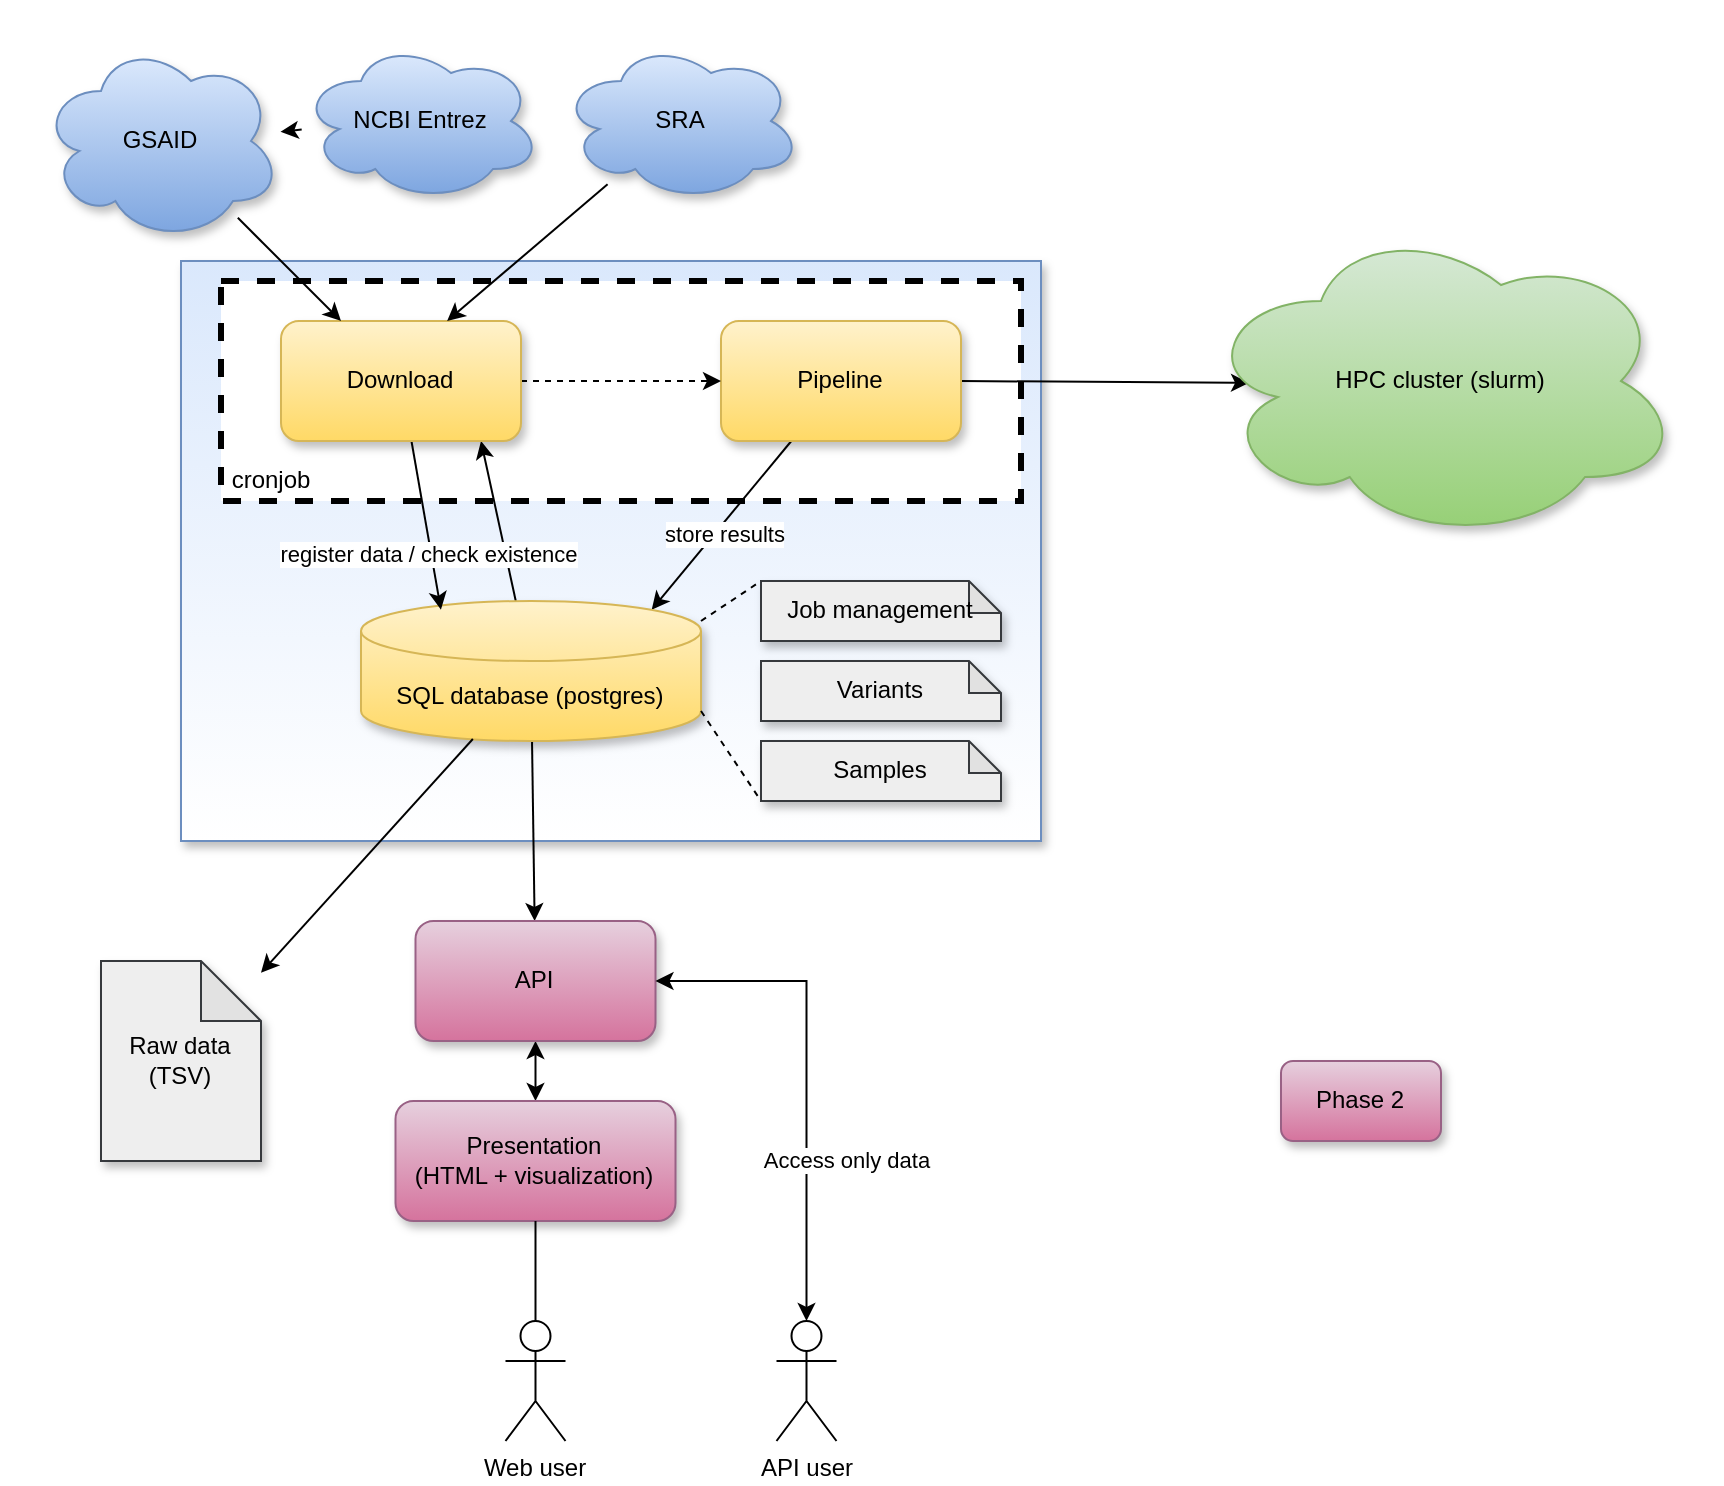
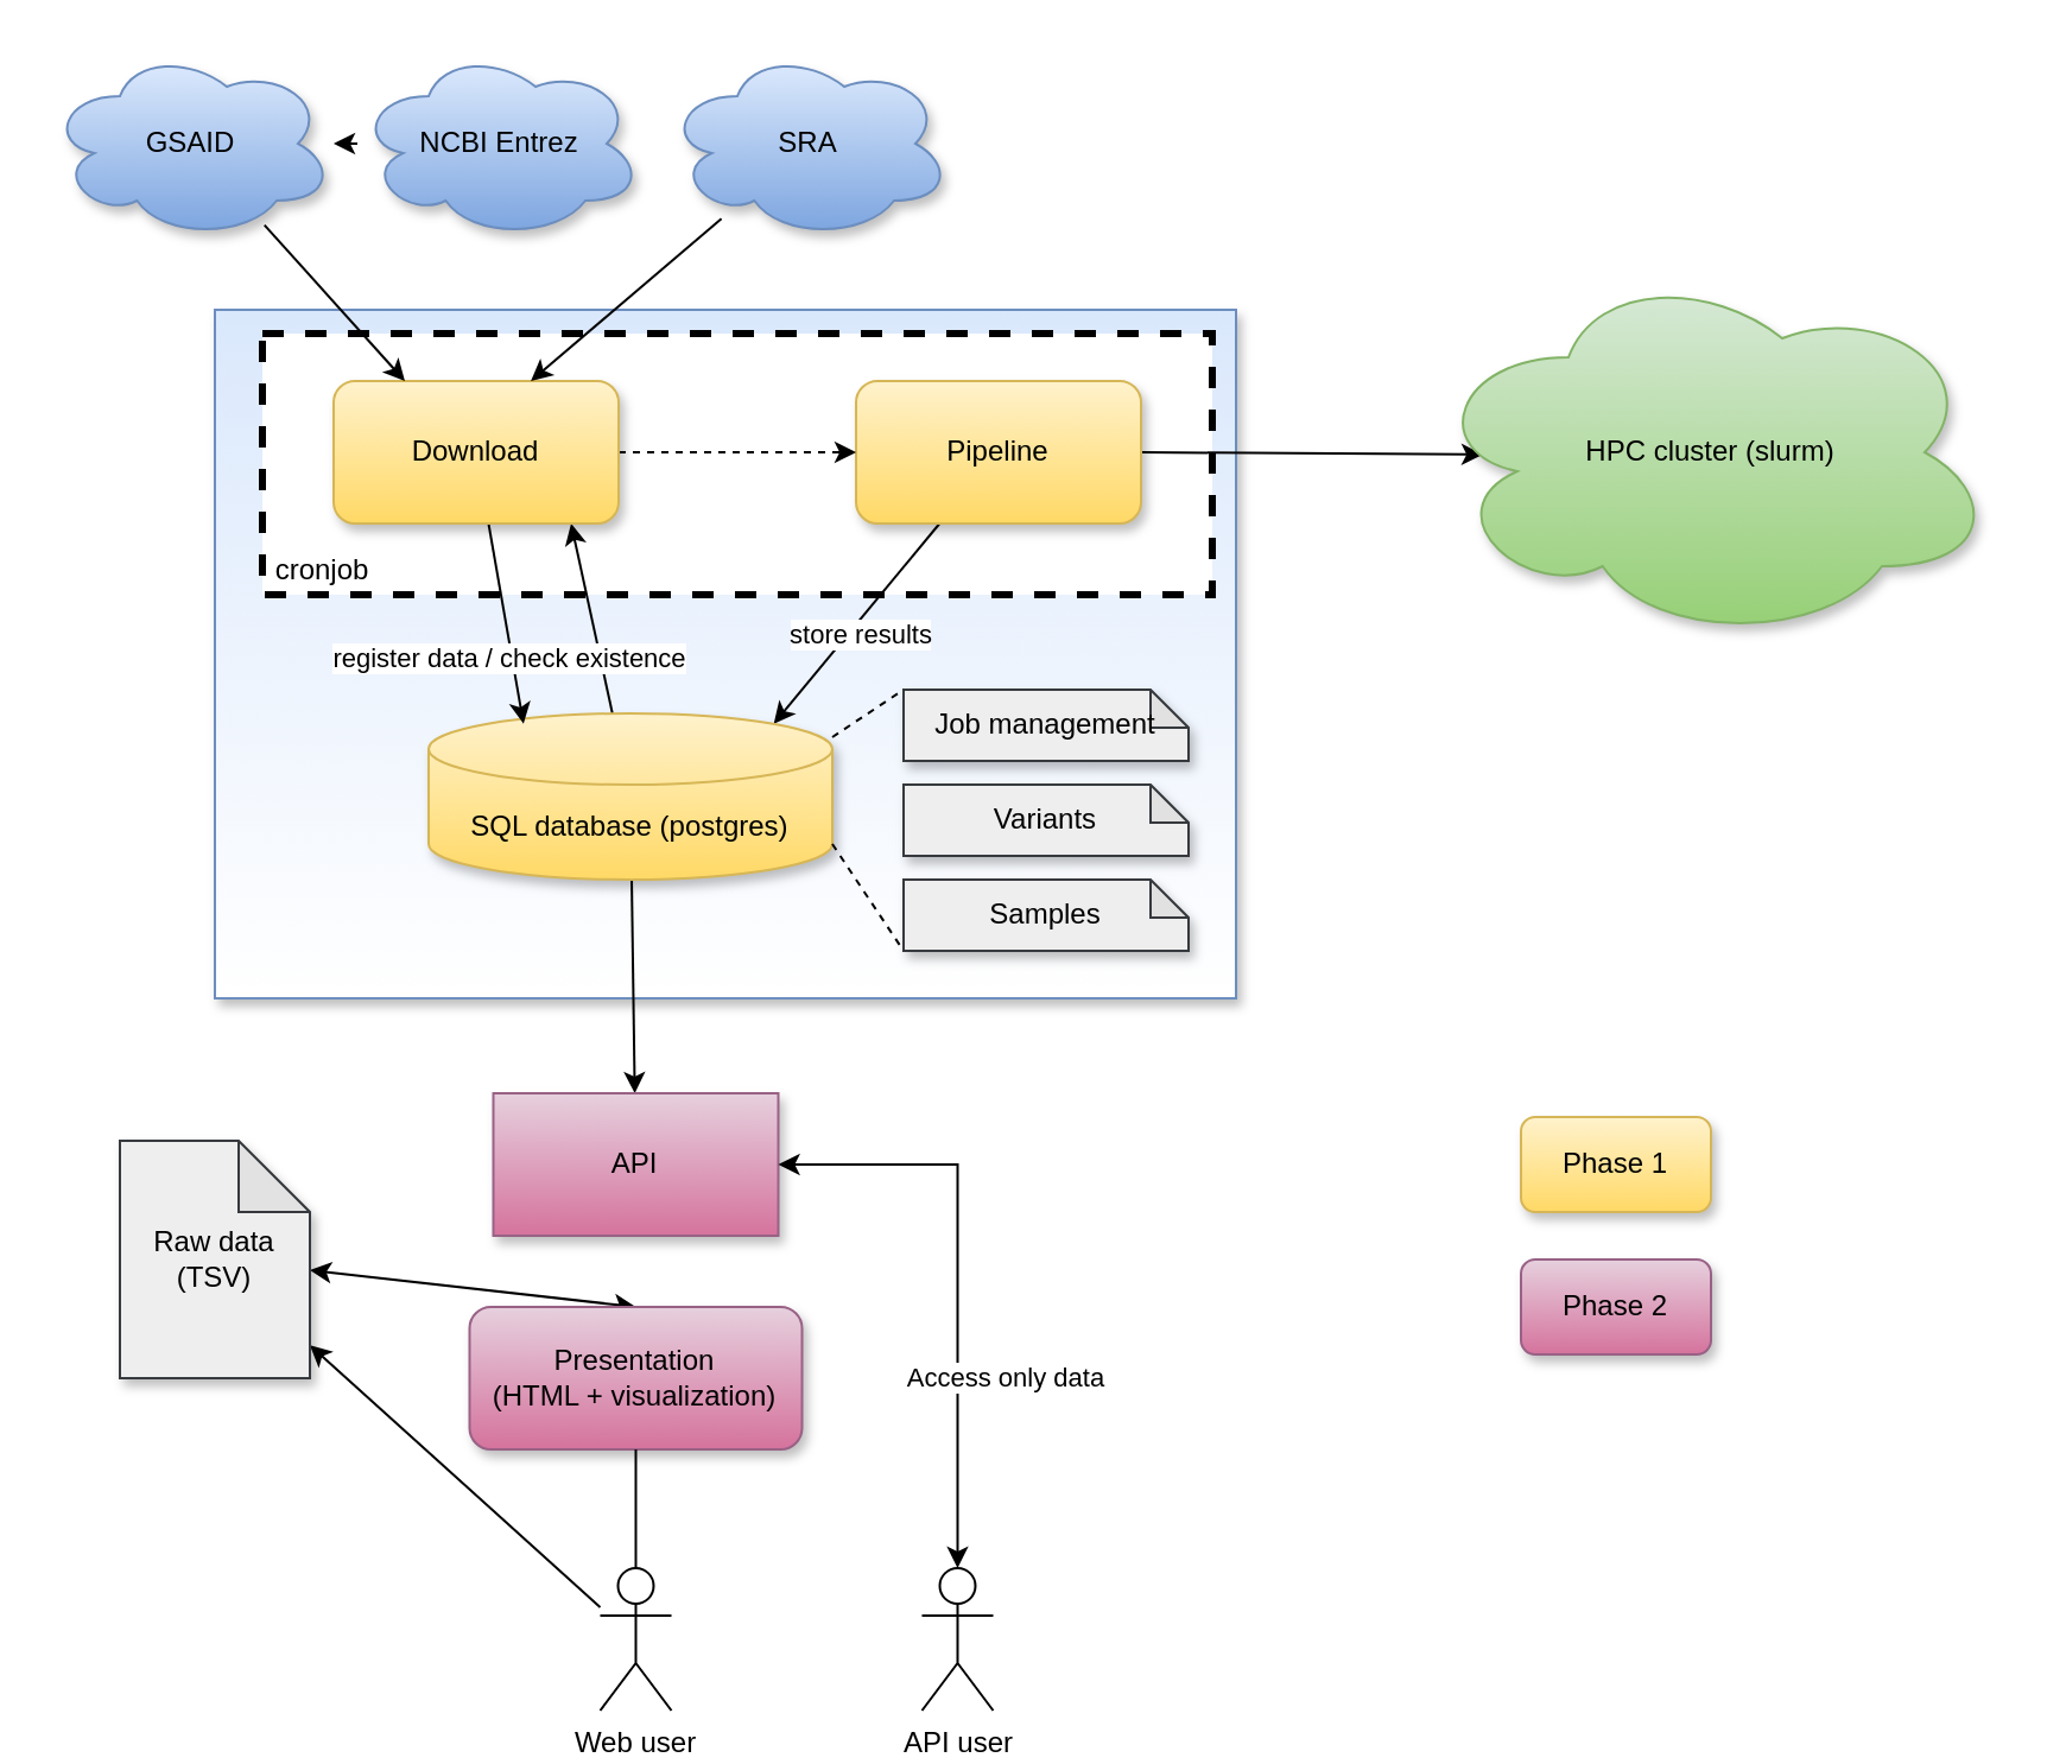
  <mxCell id="0" />
  <mxCell id="1" parent="0" />
  <mxCell id="2" value="" style="rounded=0;whiteSpace=wrap;html=1;shadow=1;fillColor=#dae8fc;strokeColor=#6c8ebf;gradientColor=#ffffff;" vertex="1" parent="1"><mxGeometry x="90" y="130" width="430" height="290" as="geometry" /></mxCell>
  <mxCell id="3" value="" style="rounded=0;whiteSpace=wrap;html=1;dashed=1;strokeWidth=3;" vertex="1" parent="1"><mxGeometry x="110" y="140" width="400" height="110" as="geometry" /></mxCell>
- <mxCell id="4" style="edgeStyle=none;rounded=0;orthogonalLoop=1;jettySize=auto;html=1;exitX=0.5;exitY=0;exitDx=0;exitDy=0;entryX=0.5;entryY=1;entryDx=0;entryDy=0;startArrow=classic;startFill=1;" edge="1" parent="1" source="5" target="19"><mxGeometry relative="1" as="geometry" /></mxCell>
+ <mxCell id="4" style="edgeStyle=none;rounded=0;orthogonalLoop=1;jettySize=auto;html=1;exitX=0.5;exitY=0;exitDx=0;exitDy=0;startArrow=classic;startFill=1;" edge="1" parent="1" source="5" target="39"><mxGeometry relative="1" as="geometry" /></mxCell>
  <mxCell id="5" value="Presentation&lt;br&gt;(HTML + visualization)" style="rounded=1;whiteSpace=wrap;html=1;gradientColor=#d5739d;fillColor=#e6d0de;strokeColor=#996185;shadow=1;" vertex="1" parent="1"><mxGeometry x="197.25" y="550" width="140" height="60" as="geometry" /></mxCell>
  <mxCell id="6" style="edgeStyle=orthogonalEdgeStyle;rounded=0;orthogonalLoop=1;jettySize=auto;html=1;entryX=0.5;entryY=1;entryDx=0;entryDy=0;endArrow=none;endFill=0;" edge="1" parent="1" source="7" target="5"><mxGeometry relative="1" as="geometry"><mxPoint x="262.75" y="615" as="targetPoint" /></mxGeometry></mxCell>
  <mxCell id="7" value="Web user" style="shape=umlActor;verticalLabelPosition=bottom;verticalAlign=top;html=1;outlineConnect=0;" vertex="1" parent="1"><mxGeometry x="252.25" y="660" width="30" height="60" as="geometry" /></mxCell>
  <mxCell id="8" style="edgeStyle=none;rounded=0;orthogonalLoop=1;jettySize=auto;html=1;entryX=0.855;entryY=0;entryDx=0;entryDy=4.35;entryPerimeter=0;" edge="1" parent="1" source="11" target="14"><mxGeometry relative="1" as="geometry" /></mxCell>
  <mxCell id="9" value="store results" style="edgeLabel;html=1;align=center;verticalAlign=middle;resizable=0;points=[];" vertex="1" connectable="0" parent="8"><mxGeometry x="-0.358" y="3" relative="1" as="geometry"><mxPoint x="-13.19" y="17.73" as="offset" /></mxGeometry></mxCell>
  <mxCell id="10" style="edgeStyle=none;rounded=0;orthogonalLoop=1;jettySize=auto;html=1;exitX=1;exitY=0.5;exitDx=0;exitDy=0;entryX=0.1;entryY=0.506;entryDx=0;entryDy=0;entryPerimeter=0;" edge="1" parent="1" source="11" target="30"><mxGeometry relative="1" as="geometry" /></mxCell>
  <mxCell id="11" value="Pipeline" style="rounded=1;whiteSpace=wrap;html=1;gradientColor=#ffd966;fillColor=#fff2cc;strokeColor=#d6b656;shadow=1;" vertex="1" parent="1"><mxGeometry x="360" y="160" width="120" height="60" as="geometry" /></mxCell>
  <mxCell id="12" style="edgeStyle=none;rounded=0;orthogonalLoop=1;jettySize=auto;html=1;" edge="1" parent="1" source="14"><mxGeometry relative="1" as="geometry"><mxPoint x="240" y="220" as="targetPoint" /></mxGeometry></mxCell>
  <mxCell id="13" style="edgeStyle=none;rounded=0;orthogonalLoop=1;jettySize=auto;html=1;" edge="1" parent="1" source="14" target="19"><mxGeometry relative="1" as="geometry" /></mxCell>
  <mxCell id="14" value="SQL database (postgres)" style="shape=cylinder3;whiteSpace=wrap;html=1;boundedLbl=1;backgroundOutline=1;size=15;gradientColor=#ffd966;fillColor=#fff2cc;strokeColor=#d6b656;shadow=1;" vertex="1" parent="1"><mxGeometry x="180" y="300" width="170" height="70" as="geometry" /></mxCell>
  <mxCell id="15" style="rounded=0;orthogonalLoop=1;jettySize=auto;html=1;entryX=0.235;entryY=0.062;entryDx=0;entryDy=0;entryPerimeter=0;" edge="1" parent="1" source="18" target="14"><mxGeometry relative="1" as="geometry" /></mxCell>
  <mxCell id="16" value="register data / check existence" style="edgeLabel;html=1;align=center;verticalAlign=middle;resizable=0;points=[];" vertex="1" connectable="0" parent="15"><mxGeometry x="0.339" y="-2" relative="1" as="geometry"><mxPoint as="offset" /></mxGeometry></mxCell>
  <mxCell id="17" style="edgeStyle=none;rounded=0;orthogonalLoop=1;jettySize=auto;html=1;entryX=0;entryY=0.5;entryDx=0;entryDy=0;dashed=1;" edge="1" parent="1" source="18" target="11"><mxGeometry relative="1" as="geometry" /></mxCell>
  <mxCell id="18" value="Download" style="rounded=1;whiteSpace=wrap;html=1;gradientColor=#ffd966;fillColor=#fff2cc;strokeColor=#d6b656;shadow=1;" vertex="1" parent="1"><mxGeometry x="140" y="160" width="120" height="60" as="geometry" /></mxCell>
- <mxCell id="19" value="API" style="rounded=1;whiteSpace=wrap;html=1;gradientColor=#d5739d;fillColor=#e6d0de;strokeColor=#996185;shadow=1;" vertex="1" parent="1"><mxGeometry x="207.25" y="460" width="120" height="60" as="geometry" /></mxCell>
+ <mxCell id="19" value="API" style="whiteSpace=wrap;html=1;gradientColor=#d5739d;fillColor=#e6d0de;strokeColor=#996185;shadow=1;rounded=0;" vertex="1" parent="1"><mxGeometry x="207.25" y="460" width="120" height="60" as="geometry" /></mxCell>
  <mxCell id="20" style="edgeStyle=none;rounded=0;orthogonalLoop=1;jettySize=auto;html=1;entryX=1;entryY=0.5;entryDx=0;entryDy=0;startArrow=classic;startFill=1;" edge="1" parent="1" source="22" target="19"><mxGeometry relative="1" as="geometry"><Array as="points"><mxPoint x="402.75" y="490" /></Array></mxGeometry></mxCell>
  <mxCell id="21" value="Access only data" style="edgeLabel;html=1;align=center;verticalAlign=middle;resizable=0;points=[];" vertex="1" connectable="0" parent="20"><mxGeometry x="-0.173" y="-1" relative="1" as="geometry"><mxPoint x="19" y="21" as="offset" /></mxGeometry></mxCell>
  <mxCell id="22" value="API user" style="shape=umlActor;verticalLabelPosition=bottom;verticalAlign=top;html=1;outlineConnect=0;" vertex="1" parent="1"><mxGeometry x="387.75" y="660" width="30" height="60" as="geometry" /></mxCell>
  <mxCell id="23" style="edgeStyle=none;rounded=0;orthogonalLoop=1;jettySize=auto;html=1;entryX=0.25;entryY=0;entryDx=0;entryDy=0;" edge="1" parent="1" source="24" target="18"><mxGeometry relative="1" as="geometry" /></mxCell>
- <mxCell id="24" value="GSAID" style="ellipse;shape=cloud;whiteSpace=wrap;html=1;gradientColor=#7ea6e0;fillColor=#dae8fc;strokeColor=#6c8ebf;shadow=1;" vertex="1" parent="1"><mxGeometry x="20" y="20" width="120" height="100" as="geometry" /></mxCell>
+ <mxCell id="24" value="GSAID" style="ellipse;shape=cloud;whiteSpace=wrap;html=1;gradientColor=#7ea6e0;fillColor=#dae8fc;strokeColor=#6c8ebf;shadow=1;" vertex="1" parent="1"><mxGeometry x="20" y="20" width="120" height="80" as="geometry" /></mxCell>
  <mxCell id="25" style="edgeStyle=none;rounded=0;orthogonalLoop=1;jettySize=auto;html=1;" edge="1" parent="1" source="26" target="24"><mxGeometry relative="1" as="geometry" /></mxCell>
  <mxCell id="26" value="NCBI Entrez" style="ellipse;shape=cloud;whiteSpace=wrap;html=1;gradientColor=#7ea6e0;fillColor=#dae8fc;strokeColor=#6c8ebf;shadow=1;" vertex="1" parent="1"><mxGeometry x="150" y="20" width="120" height="80" as="geometry" /></mxCell>
  <mxCell id="27" style="edgeStyle=none;rounded=0;orthogonalLoop=1;jettySize=auto;html=1;entryX=0.692;entryY=0;entryDx=0;entryDy=0;entryPerimeter=0;" edge="1" parent="1" source="28" target="18"><mxGeometry relative="1" as="geometry" /></mxCell>
  <mxCell id="28" value="SRA" style="ellipse;shape=cloud;whiteSpace=wrap;html=1;gradientColor=#7ea6e0;fillColor=#dae8fc;strokeColor=#6c8ebf;shadow=1;" vertex="1" parent="1"><mxGeometry x="280" y="20" width="120" height="80" as="geometry" /></mxCell>
  <mxCell id="29" value="cronjob" style="text;html=1;align=center;verticalAlign=middle;resizable=0;points=[];autosize=1;" vertex="1" parent="1"><mxGeometry x="110" y="230" width="50" height="20" as="geometry" /></mxCell>
  <mxCell id="30" value="HPC cluster (slurm)" style="ellipse;shape=cloud;whiteSpace=wrap;html=1;gradientColor=#97d077;fillColor=#d5e8d4;strokeColor=#82b366;shadow=1;" vertex="1" parent="1"><mxGeometry x="600" y="110" width="240" height="160" as="geometry" /></mxCell>
  <mxCell id="31" value="Job management" style="shape=note;whiteSpace=wrap;html=1;backgroundOutline=1;darkOpacity=0.05;strokeWidth=1;size=16;fillColor=#eeeeee;strokeColor=#36393d;shadow=1;" vertex="1" parent="1"><mxGeometry x="380" y="290" width="120" height="30" as="geometry" /></mxCell>
  <mxCell id="32" value="Variants" style="shape=note;whiteSpace=wrap;html=1;backgroundOutline=1;darkOpacity=0.05;strokeWidth=1;size=16;fillColor=#eeeeee;strokeColor=#36393d;shadow=1;" vertex="1" parent="1"><mxGeometry x="380" y="330" width="120" height="30" as="geometry" /></mxCell>
  <mxCell id="33" value="Samples" style="shape=note;whiteSpace=wrap;html=1;backgroundOutline=1;darkOpacity=0.05;strokeWidth=1;size=16;fillColor=#eeeeee;strokeColor=#36393d;shadow=1;" vertex="1" parent="1"><mxGeometry x="380" y="370" width="120" height="30" as="geometry" /></mxCell>
  <mxCell id="34" value="" style="endArrow=none;dashed=1;html=1;exitX=1;exitY=0.143;exitDx=0;exitDy=0;exitPerimeter=0;" edge="1" parent="1" source="14"><mxGeometry width="50" height="50" relative="1" as="geometry"><mxPoint x="337.25" y="310" as="sourcePoint" /><mxPoint x="380" y="290" as="targetPoint" /></mxGeometry></mxCell>
  <mxCell id="35" value="" style="endArrow=none;dashed=1;html=1;exitX=1;exitY=1;exitDx=0;exitDy=-15;exitPerimeter=0;strokeWidth=1;" edge="1" parent="1" source="14"><mxGeometry width="50" height="50" relative="1" as="geometry"><mxPoint x="350" y="370" as="sourcePoint" /><mxPoint x="380" y="400" as="targetPoint" /><Array as="points" /></mxGeometry></mxCell>
+ <mxCell id="36" value="Phase 1" style="rounded=1;whiteSpace=wrap;html=1;strokeWidth=1;gradientColor=#ffd966;fillColor=#fff2cc;strokeColor=#d6b656;shadow=1;" vertex="1" parent="1"><mxGeometry x="640" y="470" width="80" height="40" as="geometry" /></mxCell>
  <mxCell id="37" value="Phase 2" style="rounded=1;whiteSpace=wrap;html=1;strokeWidth=1;gradientColor=#d5739d;fillColor=#e6d0de;strokeColor=#996185;shadow=1;" vertex="1" parent="1"><mxGeometry x="640" y="530" width="80" height="40" as="geometry" /></mxCell>
- <mxCell id="38" style="edgeStyle=none;rounded=0;orthogonalLoop=1;jettySize=auto;html=1;entryX=0.329;entryY=0.986;entryDx=0;entryDy=0;entryPerimeter=0;startArrow=classic;startFill=1;endArrow=none;endFill=0;strokeWidth=1;" edge="1" parent="1" source="39" target="14"><mxGeometry relative="1" as="geometry" /></mxCell>
+ <mxCell id="38" style="edgeStyle=none;rounded=0;orthogonalLoop=1;jettySize=auto;html=1;startArrow=classic;startFill=1;endArrow=none;endFill=0;strokeWidth=1;" edge="1" parent="1" source="39" target="7"><mxGeometry relative="1" as="geometry" /></mxCell>
  <mxCell id="39" value="Raw data (TSV)" style="shape=note;whiteSpace=wrap;html=1;backgroundOutline=1;darkOpacity=0.05;strokeWidth=1;fillColor=#eeeeee;strokeColor=#36393d;shadow=1;" vertex="1" parent="1"><mxGeometry x="50" y="480" width="80" height="100" as="geometry" /></mxCell>
